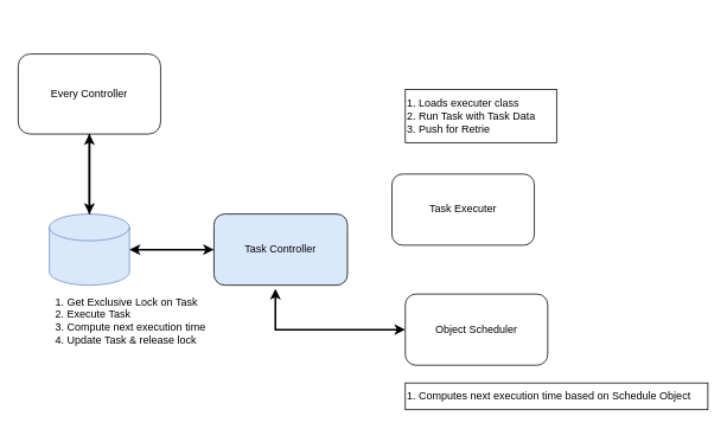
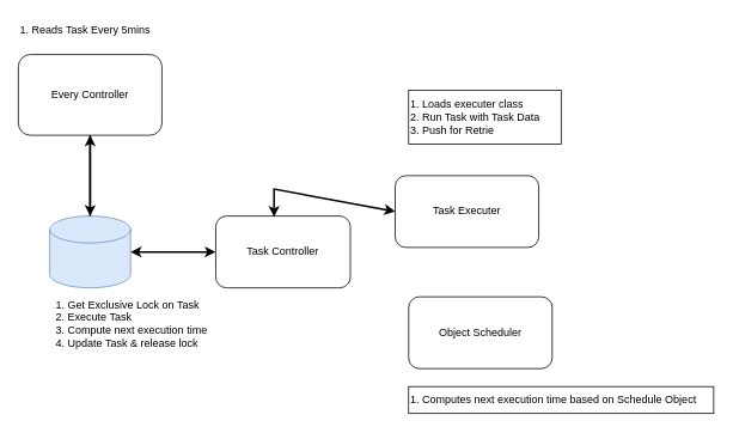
  <mxCell id="0" />
  <mxCell id="1" parent="0" />
  <mxCell id="2" value="" style="shape=cylinder3;whiteSpace=wrap;html=1;boundedLbl=1;backgroundOutline=1;size=15;fillColor=#dae8fc;strokeColor=#6c8ebf;" vertex="1" parent="1"><mxGeometry x="55" y="240" width="90" height="80" as="geometry" /></mxCell>
  <mxCell id="3" value="" style="edgeStyle=orthogonalEdgeStyle;rounded=0;orthogonalLoop=1;jettySize=auto;html=1;strokeWidth=2;" edge="1" parent="1" source="4" target="2"><mxGeometry relative="1" as="geometry" /></mxCell>
  <mxCell id="4" value="Every Controller" style="rounded=1;whiteSpace=wrap;html=1;" vertex="1" parent="1"><mxGeometry x="20" y="60" width="160" height="90" as="geometry" /></mxCell>
  <mxCell id="5" value="Task Executer" style="rounded=1;whiteSpace=wrap;html=1;" vertex="1" parent="1"><mxGeometry x="440" y="195" width="160" height="80" as="geometry" /></mxCell>
- <mxCell id="6" value="Task Controller" style="rounded=1;whiteSpace=wrap;html=1;fillColor=#dae8fc;" vertex="1" parent="1"><mxGeometry x="240" y="240" width="150" height="80" as="geometry" /></mxCell>
+ <mxCell id="6" value="Task Controller" style="rounded=1;whiteSpace=wrap;html=1;" vertex="1" parent="1"><mxGeometry x="240" y="240" width="150" height="80" as="geometry" /></mxCell>
  <mxCell id="7" value="Object Scheduler" style="rounded=1;whiteSpace=wrap;html=1;" vertex="1" parent="1"><mxGeometry x="455" y="330" width="160" height="80" as="geometry" /></mxCell>
  <mxCell id="8" value="" style="endArrow=classic;startArrow=classic;html=1;rounded=0;entryX=0;entryY=0.5;entryDx=0;entryDy=0;exitX=1;exitY=0.5;exitDx=0;exitDy=0;exitPerimeter=0;strokeWidth=2;" edge="1" parent="1" source="2" target="6"><mxGeometry width="50" height="50" relative="1" as="geometry"><mxPoint x="215" y="380" as="sourcePoint" /><mxPoint x="265" y="330" as="targetPoint" /></mxGeometry></mxCell>
  <mxCell id="9" value="" style="endArrow=classic;html=1;rounded=0;entryX=0.5;entryY=1;entryDx=0;entryDy=0;strokeWidth=2;" edge="1" parent="1" source="2" target="4"><mxGeometry width="50" height="50" relative="1" as="geometry"><mxPoint x="215" y="380" as="sourcePoint" /><mxPoint x="265" y="330" as="targetPoint" /></mxGeometry></mxCell>
+ <mxCell id="10" value="&lt;div align=&quot;left&quot;&gt;1. Reads Task Every 5mins&lt;/div&gt;&lt;div align=&quot;left&quot;&gt;&lt;br&gt;&lt;/div&gt;" style="text;html=1;align=left;verticalAlign=middle;resizable=0;points=[];autosize=1;strokeColor=none;fillColor=none;" vertex="1" parent="1"><mxGeometry x="20" y="20" width="170" height="40" as="geometry" /></mxCell>
  <mxCell id="11" value="1. Loads executer class&lt;br&gt;&lt;div&gt;2. Run Task with Task Data&lt;/div&gt;&lt;div&gt;3. Push for Retrie&lt;br&gt;&lt;/div&gt;" style="text;align=left;verticalAlign=middle;resizable=0;points=[];autosize=1;strokeColor=default;fillColor=default;shadow=0;glass=0;labelPosition=center;verticalLabelPosition=middle;textDirection=ltr;html=1;" vertex="1" parent="1"><mxGeometry x="455" y="100" width="170" height="60" as="geometry" /></mxCell>
- <mxCell id="13" value="" style="endArrow=classic;startArrow=classic;html=1;rounded=0;entryX=0;entryY=0.5;entryDx=0;entryDy=0;exitX=0.46;exitY=1.05;exitDx=0;exitDy=0;exitPerimeter=0;fontStyle=1;strokeWidth=2;" edge="1" parent="1" source="6" target="7"><mxGeometry width="50" height="50" relative="1" as="geometry"><mxPoint x="215" y="380" as="sourcePoint" /><mxPoint x="265" y="330" as="targetPoint" /><Array as="points"><mxPoint x="309" y="370" /></Array></mxGeometry></mxCell>
+ <mxCell id="12" value="" style="endArrow=classic;startArrow=classic;html=1;rounded=0;entryX=0;entryY=0.5;entryDx=0;entryDy=0;exitX=0.433;exitY=0.013;exitDx=0;exitDy=0;exitPerimeter=0;fontStyle=1;strokeWidth=2;" edge="1" parent="1" source="6" target="5"><mxGeometry width="50" height="50" relative="1" as="geometry"><mxPoint x="295" y="240" as="sourcePoint" /><mxPoint x="425" y="210" as="targetPoint" /><Array as="points"><mxPoint x="305" y="210" /></Array></mxGeometry></mxCell>
  <mxCell id="14" value="&lt;div align=&quot;justify&quot;&gt;1. Computes next execution time based on Schedule Object&lt;/div&gt;" style="text;html=1;align=left;verticalAlign=middle;resizable=0;points=[];autosize=1;strokeColor=default;fillColor=default;" vertex="1" parent="1"><mxGeometry x="455" y="430" width="340" height="30" as="geometry" /></mxCell>
  <mxCell id="15" value="&lt;div align=&quot;left&quot;&gt;1. Get Exclusive Lock on Task&lt;br&gt;&lt;/div&gt;&lt;div align=&quot;left&quot;&gt;2. Execute Task&lt;/div&gt;&lt;div align=&quot;left&quot;&gt;3. Compute next execution time&lt;/div&gt;&lt;div align=&quot;left&quot;&gt;4. Update Task &amp;amp; release lock&lt;br&gt;&lt;/div&gt;" style="text;html=1;align=left;verticalAlign=middle;resizable=0;points=[];autosize=1;strokeColor=none;fillColor=none;" vertex="1" parent="1"><mxGeometry x="60" y="325" width="190" height="70" as="geometry" /></mxCell>
